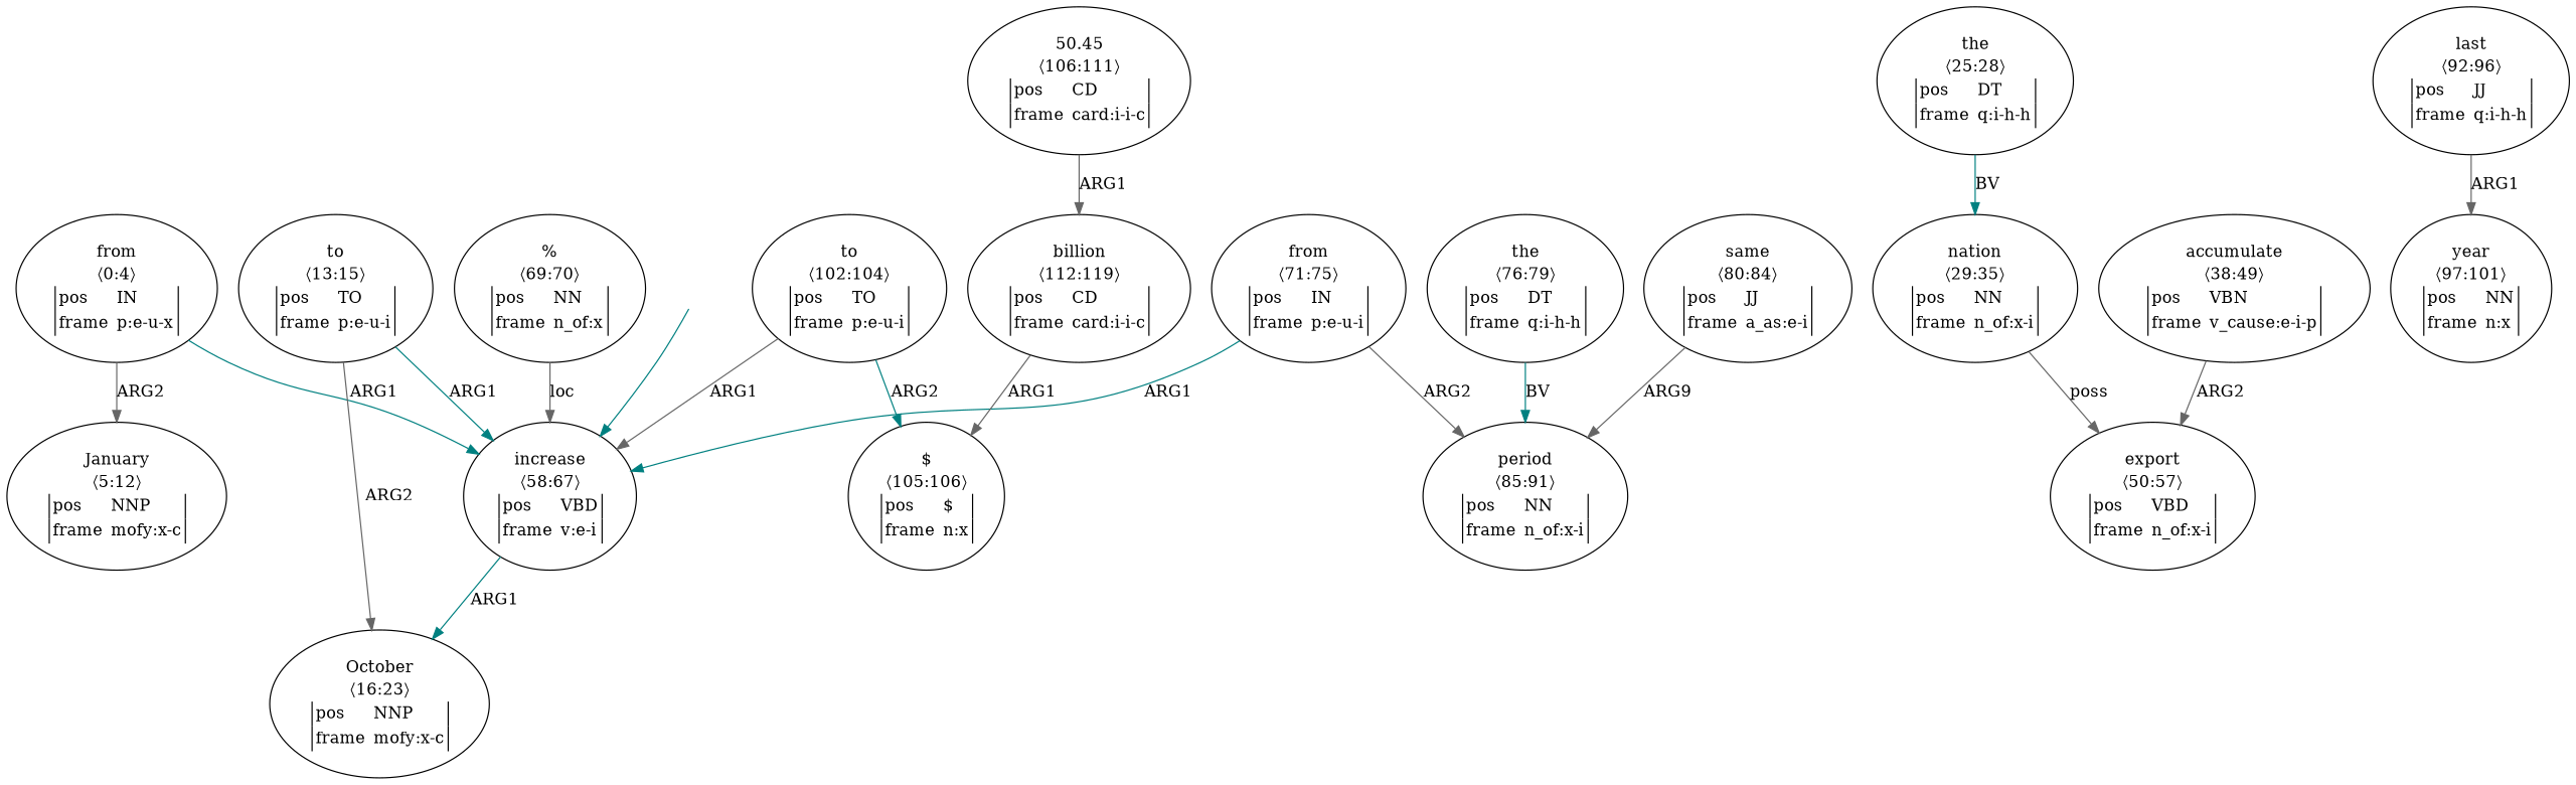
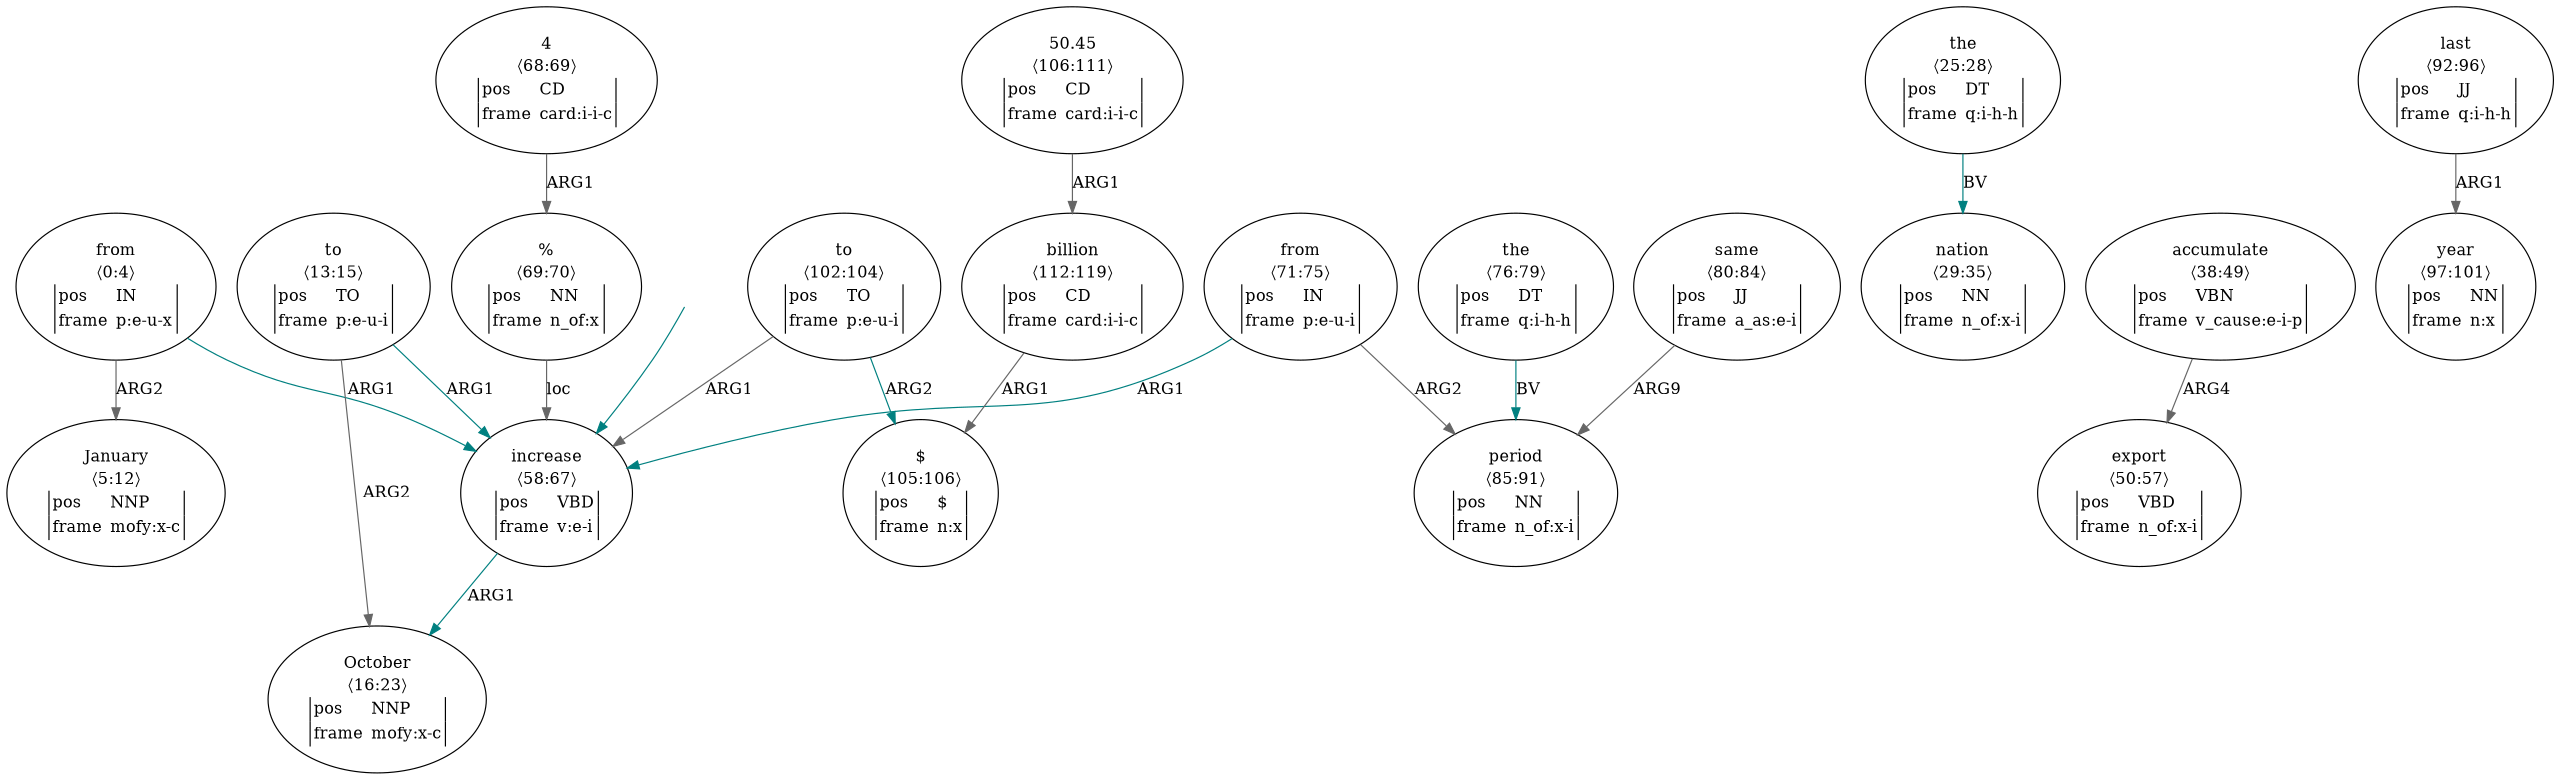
  digraph {
    edge [color=gray40]
    top [style=invis]
    n2 [label=<<table align="center" border="0" cellspacing="0"><tr><td colspan="2">increase</td></tr><tr><td colspan="2">〈58:67〉</td></tr><tr><td sides="l" border="1" align="left">pos</td><td sides="r" border="1" align="left">VBD</td></tr><tr><td sides="l" border="1" align="left">frame</td><td sides="r" border="1" align="left">v:e-i</td></tr></table>>]
    n3 [label=<<table align="center" border="0" cellspacing="0"><tr><td colspan="2">October</td></tr><tr><td colspan="2">〈16:23〉</td></tr><tr><td sides="l" border="1" align="left">pos</td><td sides="r" border="1" align="left">NNP</td></tr><tr><td sides="l" border="1" align="left">frame</td><td sides="r" border="1" align="left">mofy:x-c</td></tr></table>>]
    n4 [label=<<table align="center" border="0" cellspacing="0"><tr><td colspan="2">export</td></tr><tr><td colspan="2">〈50:57〉</td></tr><tr><td sides="l" border="1" align="left">pos</td><td sides="r" border="1" align="left">VBD</td></tr><tr><td sides="l" border="1" align="left">frame</td><td sides="r" border="1" align="left">n_of:x-i</td></tr></table>>]
    n5 [label=<<table align="center" border="0" cellspacing="0"><tr><td colspan="2">from</td></tr><tr><td colspan="2">〈0:4〉</td></tr><tr><td sides="l" border="1" align="left">pos</td><td sides="r" border="1" align="left">IN</td></tr><tr><td sides="l" border="1" align="left">frame</td><td sides="r" border="1" align="left">p:e-u-x</td></tr></table>>]
    n6 [label=<<table align="center" border="0" cellspacing="0"><tr><td colspan="2">January</td></tr><tr><td colspan="2">〈5:12〉</td></tr><tr><td sides="l" border="1" align="left">pos</td><td sides="r" border="1" align="left">NNP</td></tr><tr><td sides="l" border="1" align="left">frame</td><td sides="r" border="1" align="left">mofy:x-c</td></tr></table>>]
    n7 [label=<<table align="center" border="0" cellspacing="0"><tr><td colspan="2">to</td></tr><tr><td colspan="2">〈13:15〉</td></tr><tr><td sides="l" border="1" align="left">pos</td><td sides="r" border="1" align="left">TO</td></tr><tr><td sides="l" border="1" align="left">frame</td><td sides="r" border="1" align="left">p:e-u-i</td></tr></table>>]
    n8 [label=<<table align="center" border="0" cellspacing="0"><tr><td colspan="2">the</td></tr><tr><td colspan="2">〈25:28〉</td></tr><tr><td sides="l" border="1" align="left">pos</td><td sides="r" border="1" align="left">DT</td></tr><tr><td sides="l" border="1" align="left">frame</td><td sides="r" border="1" align="left">q:i-h-h</td></tr></table>>]
    n9 [label=<<table align="center" border="0" cellspacing="0"><tr><td colspan="2">nation</td></tr><tr><td colspan="2">〈29:35〉</td></tr><tr><td sides="l" border="1" align="left">pos</td><td sides="r" border="1" align="left">NN</td></tr><tr><td sides="l" border="1" align="left">frame</td><td sides="r" border="1" align="left">n_of:x-i</td></tr></table>>]
    n10 [label=<<table align="center" border="0" cellspacing="0"><tr><td colspan="2">accumulate</td></tr><tr><td colspan="2">〈38:49〉</td></tr><tr><td sides="l" border="1" align="left">pos</td><td sides="r" border="1" align="left">VBN</td></tr><tr><td sides="l" border="1" align="left">frame</td><td sides="r" border="1" align="left">v_cause:e-i-p</td></tr></table>>]
+   n11 [label=<<table align="center" border="0" cellspacing="0"><tr><td colspan="2">4</td></tr><tr><td colspan="2">〈68:69〉</td></tr><tr><td sides="l" border="1" align="left">pos</td><td sides="r" border="1" align="left">CD</td></tr><tr><td sides="l" border="1" align="left">frame</td><td sides="r" border="1" align="left">card:i-i-c</td></tr></table>>]
    n12 [label=<<table align="center" border="0" cellspacing="0"><tr><td colspan="2">%</td></tr><tr><td colspan="2">〈69:70〉</td></tr><tr><td sides="l" border="1" align="left">pos</td><td sides="r" border="1" align="left">NN</td></tr><tr><td sides="l" border="1" align="left">frame</td><td sides="r" border="1" align="left">n_of:x</td></tr></table>>]
    n13 [label=<<table align="center" border="0" cellspacing="0"><tr><td colspan="2">from</td></tr><tr><td colspan="2">〈71:75〉</td></tr><tr><td sides="l" border="1" align="left">pos</td><td sides="r" border="1" align="left">IN</td></tr><tr><td sides="l" border="1" align="left">frame</td><td sides="r" border="1" align="left">p:e-u-i</td></tr></table>>]
    n14 [label=<<table align="center" border="0" cellspacing="0"><tr><td colspan="2">period</td></tr><tr><td colspan="2">〈85:91〉</td></tr><tr><td sides="l" border="1" align="left">pos</td><td sides="r" border="1" align="left">NN</td></tr><tr><td sides="l" border="1" align="left">frame</td><td sides="r" border="1" align="left">n_of:x-i</td></tr></table>>]
    n15 [label=<<table align="center" border="0" cellspacing="0"><tr><td colspan="2">the</td></tr><tr><td colspan="2">〈76:79〉</td></tr><tr><td sides="l" border="1" align="left">pos</td><td sides="r" border="1" align="left">DT</td></tr><tr><td sides="l" border="1" align="left">frame</td><td sides="r" border="1" align="left">q:i-h-h</td></tr></table>>]
    n16 [label=<<table align="center" border="0" cellspacing="0"><tr><td colspan="2">same</td></tr><tr><td colspan="2">〈80:84〉</td></tr><tr><td sides="l" border="1" align="left">pos</td><td sides="r" border="1" align="left">JJ</td></tr><tr><td sides="l" border="1" align="left">frame</td><td sides="r" border="1" align="left">a_as:e-i</td></tr></table>>]
    n17 [label=<<table align="center" border="0" cellspacing="0"><tr><td colspan="2">last</td></tr><tr><td colspan="2">〈92:96〉</td></tr><tr><td sides="l" border="1" align="left">pos</td><td sides="r" border="1" align="left">JJ</td></tr><tr><td sides="l" border="1" align="left">frame</td><td sides="r" border="1" align="left">q:i-h-h</td></tr></table>>]
    n18 [label=<<table align="center" border="0" cellspacing="0"><tr><td colspan="2">year</td></tr><tr><td colspan="2">〈97:101〉</td></tr><tr><td sides="l" border="1" align="left">pos</td><td sides="r" border="1" align="left">NN</td></tr><tr><td sides="l" border="1" align="left">frame</td><td sides="r" border="1" align="left">n:x</td></tr></table>>]
    n19 [label=<<table align="center" border="0" cellspacing="0"><tr><td colspan="2">to</td></tr><tr><td colspan="2">〈102:104〉</td></tr><tr><td sides="l" border="1" align="left">pos</td><td sides="r" border="1" align="left">TO</td></tr><tr><td sides="l" border="1" align="left">frame</td><td sides="r" border="1" align="left">p:e-u-i</td></tr></table>>]
    n20 [label=<<table align="center" border="0" cellspacing="0"><tr><td colspan="2">$</td></tr><tr><td colspan="2">〈105:106〉</td></tr><tr><td sides="l" border="1" align="left">pos</td><td sides="r" border="1" align="left">$</td></tr><tr><td sides="l" border="1" align="left">frame</td><td sides="r" border="1" align="left">n:x</td></tr></table>>]
    n21 [label=<<table align="center" border="0" cellspacing="0"><tr><td colspan="2">50.45</td></tr><tr><td colspan="2">〈106:111〉</td></tr><tr><td sides="l" border="1" align="left">pos</td><td sides="r" border="1" align="left">CD</td></tr><tr><td sides="l" border="1" align="left">frame</td><td sides="r" border="1" align="left">card:i-i-c</td></tr></table>>]
    n22 [label=<<table align="center" border="0" cellspacing="0"><tr><td colspan="2">billion</td></tr><tr><td colspan="2">〈112:119〉</td></tr><tr><td sides="l" border="1" align="left">pos</td><td sides="r" border="1" align="left">CD</td></tr><tr><td sides="l" border="1" align="left">frame</td><td sides="r" border="1" align="left">card:i-i-c</td></tr></table>>]
    top -> n2 [color=teal]
    n2 -> n3 [color=teal label=ARG1]
    n5 -> n2 [color=teal label=ARG1]
    n5 -> n6 [label=ARG2]
    n7 -> n2 [color=teal label=ARG1]
    n7 -> n3 [label=ARG2]
    n8 -> n9 [color=teal label=BV]
-   n9 -> n4 [label=poss]
-   n10 -> n4 [label=ARG2]
+   n10 -> n4 [label=ARG4]
+   n11 -> n12 [label=ARG1]
    n12 -> n2 [label=loc]
    n13 -> n2 [color=teal label=ARG1]
    n13 -> n14 [label=ARG2]
    n15 -> n14 [color=teal label=BV]
    n16 -> n14 [label=ARG9]
    n17 -> n18 [label=ARG1]
    n19 -> n2 [label=ARG1]
    n19 -> n20 [color=teal label=ARG2]
    n21 -> n22 [label=ARG1]
    n22 -> n20 [label=ARG1]
  }
